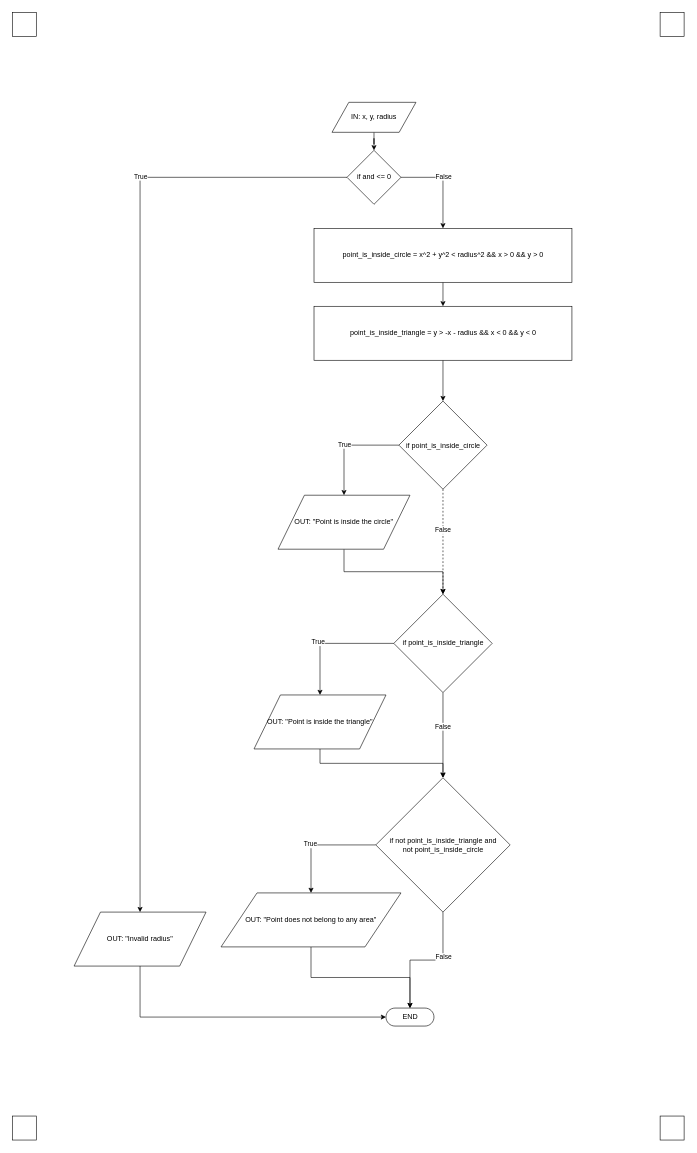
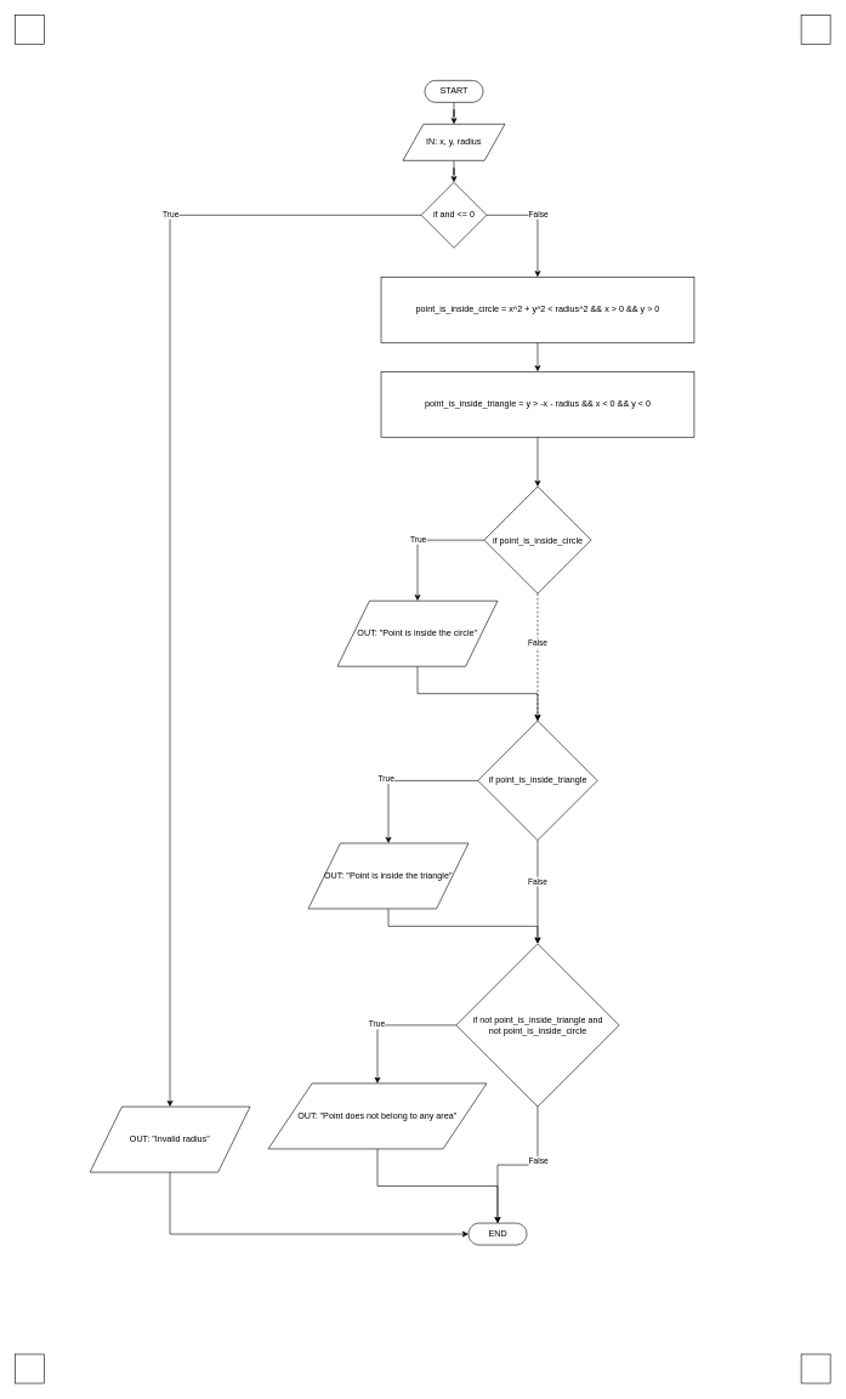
  <mxCell id="0" />
  <mxCell id="1" parent="0" />
+ <mxCell id="2" style="edgeStyle=orthogonalEdgeStyle;rounded=0;orthogonalLoop=1;jettySize=auto;html=1;exitX=0.5;exitY=0.5;exitDx=0;exitDy=15;exitPerimeter=0;" parent="1" source="3" target="7" edge="1"><mxGeometry relative="1" as="geometry" /></mxCell>
+ <mxCell id="3" value="START" style="html=1;dashed=0;whitespace=wrap;shape=mxgraph.dfd.start" parent="1" vertex="1"><mxGeometry x="583" y="110" width="80" height="30" as="geometry" /></mxCell>
  <mxCell id="4" style="edgeStyle=orthogonalEdgeStyle;rounded=0;orthogonalLoop=1;jettySize=auto;html=1;exitX=0.5;exitY=1;exitDx=0;exitDy=0;" edge="1" parent="1" source="5" target="15"><mxGeometry relative="1" as="geometry" /></mxCell>
  <mxCell id="5" value="point_is_inside_circle = x^2 + y^2 &amp;lt; radius^2 &amp;amp;&amp;amp; x &amp;gt; 0 &amp;amp;&amp;amp; y &amp;gt; 0" style="html=1;dashed=0;whitespace=wrap;" parent="1" vertex="1"><mxGeometry x="523" y="380" width="430" height="90" as="geometry" /></mxCell>
  <mxCell id="6" style="edgeStyle=orthogonalEdgeStyle;rounded=0;orthogonalLoop=1;jettySize=auto;html=1;" edge="1" parent="1" source="7" target="12"><mxGeometry relative="1" as="geometry" /></mxCell>
  <mxCell id="7" value="IN: x, y, radius" style="shape=parallelogram;perimeter=parallelogramPerimeter;whiteSpace=wrap;html=1;dashed=0;" parent="1" vertex="1"><mxGeometry x="553" y="170" width="140" height="50" as="geometry" /></mxCell>
  <mxCell id="8" style="edgeStyle=orthogonalEdgeStyle;rounded=0;orthogonalLoop=1;jettySize=auto;html=1;exitX=1;exitY=0.5;exitDx=0;exitDy=0;" edge="1" parent="1" source="12" target="5"><mxGeometry relative="1" as="geometry" /></mxCell>
  <mxCell id="9" value="False" style="edgeLabel;html=1;align=center;verticalAlign=middle;resizable=0;points=[];" vertex="1" connectable="0" parent="8"><mxGeometry x="-0.191" y="3" relative="1" as="geometry"><mxPoint x="7" y="1" as="offset" /></mxGeometry></mxCell>
  <mxCell id="10" style="edgeStyle=orthogonalEdgeStyle;rounded=0;orthogonalLoop=1;jettySize=auto;html=1;exitX=0;exitY=0.5;exitDx=0;exitDy=0;" edge="1" parent="1" source="12" target="17"><mxGeometry relative="1" as="geometry" /></mxCell>
  <mxCell id="11" value="True" style="edgeLabel;html=1;align=center;verticalAlign=middle;resizable=0;points=[];" vertex="1" connectable="0" parent="10"><mxGeometry x="-0.561" relative="1" as="geometry"><mxPoint y="-2" as="offset" /></mxGeometry></mxCell>
  <mxCell id="12" value="if and &amp;lt;= 0" style="shape=rhombus;html=1;dashed=0;whitespace=wrap;perimeter=rhombusPerimeter;" vertex="1" parent="1"><mxGeometry x="578" y="250" width="90" height="90" as="geometry" /></mxCell>
  <mxCell id="13" value="END" style="html=1;dashed=0;whitespace=wrap;shape=mxgraph.dfd.start" vertex="1" parent="1"><mxGeometry x="643" y="1680" width="80" height="30" as="geometry" /></mxCell>
  <mxCell id="14" style="edgeStyle=orthogonalEdgeStyle;rounded=0;orthogonalLoop=1;jettySize=auto;html=1;exitX=0.5;exitY=1;exitDx=0;exitDy=0;" edge="1" parent="1" source="15" target="23"><mxGeometry relative="1" as="geometry" /></mxCell>
  <mxCell id="15" value="point_is_inside_triangle = y &amp;gt; -x - radius &amp;amp;&amp;amp; x &amp;lt; 0 &amp;amp;&amp;amp; y &amp;lt; 0" style="html=1;dashed=0;whitespace=wrap;" vertex="1" parent="1"><mxGeometry x="523" y="510" width="430" height="90" as="geometry" /></mxCell>
  <mxCell id="16" style="edgeStyle=orthogonalEdgeStyle;rounded=0;orthogonalLoop=1;jettySize=auto;html=1;exitX=0.5;exitY=1;exitDx=0;exitDy=0;entryX=0;entryY=0.5;entryDx=0;entryDy=0;entryPerimeter=0;" edge="1" parent="1" source="17" target="13"><mxGeometry relative="1" as="geometry" /></mxCell>
  <mxCell id="17" value="OUT: &quot;Invalid radius&quot;" style="shape=parallelogram;perimeter=parallelogramPerimeter;whiteSpace=wrap;html=1;dashed=0;" vertex="1" parent="1"><mxGeometry x="123" y="1520" width="220" height="90" as="geometry" /></mxCell>
  <mxCell id="18" value="" style="whiteSpace=wrap;html=1;aspect=fixed;" vertex="1" parent="1"><mxGeometry x="20" y="1860" width="40" height="40" as="geometry" /></mxCell>
  <mxCell id="19" style="edgeStyle=orthogonalEdgeStyle;rounded=0;orthogonalLoop=1;jettySize=auto;html=1;exitX=0;exitY=0.5;exitDx=0;exitDy=0;" edge="1" parent="1" source="23" target="25"><mxGeometry relative="1" as="geometry" /></mxCell>
  <mxCell id="20" value="True" style="edgeLabel;html=1;align=center;verticalAlign=middle;resizable=0;points=[];" vertex="1" connectable="0" parent="19"><mxGeometry x="0.241" relative="1" as="geometry"><mxPoint y="-19" as="offset" /></mxGeometry></mxCell>
  <mxCell id="21" style="edgeStyle=orthogonalEdgeStyle;rounded=0;orthogonalLoop=1;jettySize=auto;html=1;exitX=0.5;exitY=1;exitDx=0;exitDy=0;entryX=0.5;entryY=0;entryDx=0;entryDy=0;dashed=1;" edge="1" parent="1" source="23" target="30"><mxGeometry relative="1" as="geometry" /></mxCell>
  <mxCell id="22" value="False" style="edgeLabel;html=1;align=center;verticalAlign=middle;resizable=0;points=[];" vertex="1" connectable="0" parent="21"><mxGeometry x="-0.232" y="3" relative="1" as="geometry"><mxPoint x="-4" as="offset" /></mxGeometry></mxCell>
  <mxCell id="23" value="if point_is_inside_circle" style="shape=rhombus;html=1;dashed=0;whitespace=wrap;perimeter=rhombusPerimeter;" vertex="1" parent="1"><mxGeometry x="664.5" y="668" width="147" height="147" as="geometry" /></mxCell>
  <mxCell id="24" style="edgeStyle=orthogonalEdgeStyle;rounded=0;orthogonalLoop=1;jettySize=auto;html=1;exitX=0.5;exitY=1;exitDx=0;exitDy=0;entryX=0.5;entryY=0;entryDx=0;entryDy=0;" edge="1" parent="1" source="25" target="30"><mxGeometry relative="1" as="geometry" /></mxCell>
  <mxCell id="25" value="OUT: &quot;Point is inside the circle&quot;" style="shape=parallelogram;perimeter=parallelogramPerimeter;whiteSpace=wrap;html=1;dashed=0;" vertex="1" parent="1"><mxGeometry x="463" y="825" width="220" height="90" as="geometry" /></mxCell>
  <mxCell id="26" style="edgeStyle=orthogonalEdgeStyle;rounded=0;orthogonalLoop=1;jettySize=auto;html=1;exitX=0;exitY=0.5;exitDx=0;exitDy=0;" edge="1" parent="1" source="30" target="32"><mxGeometry relative="1" as="geometry" /></mxCell>
  <mxCell id="27" value="True" style="edgeLabel;html=1;align=center;verticalAlign=middle;resizable=0;points=[];" vertex="1" connectable="0" parent="26"><mxGeometry x="0.209" y="-3" relative="1" as="geometry"><mxPoint x="-1" y="-6" as="offset" /></mxGeometry></mxCell>
  <mxCell id="28" style="edgeStyle=orthogonalEdgeStyle;rounded=0;orthogonalLoop=1;jettySize=auto;html=1;exitX=0.5;exitY=1;exitDx=0;exitDy=0;entryX=0.5;entryY=0;entryDx=0;entryDy=0;" edge="1" parent="1" source="30" target="37"><mxGeometry relative="1" as="geometry" /></mxCell>
  <mxCell id="29" value="False" style="edgeLabel;html=1;align=center;verticalAlign=middle;resizable=0;points=[];" vertex="1" connectable="0" parent="28"><mxGeometry x="-0.218" y="3" relative="1" as="geometry"><mxPoint x="-4" as="offset" /></mxGeometry></mxCell>
  <mxCell id="30" value="if point_is_inside_triangle" style="shape=rhombus;html=1;dashed=0;whitespace=wrap;perimeter=rhombusPerimeter;" vertex="1" parent="1"><mxGeometry x="656" y="990" width="164" height="164" as="geometry" /></mxCell>
  <mxCell id="31" style="edgeStyle=orthogonalEdgeStyle;rounded=0;orthogonalLoop=1;jettySize=auto;html=1;exitX=0.5;exitY=1;exitDx=0;exitDy=0;" edge="1" parent="1" source="32" target="37"><mxGeometry relative="1" as="geometry" /></mxCell>
  <mxCell id="32" value="OUT: &quot;Point is inside the triangle&quot;" style="shape=parallelogram;perimeter=parallelogramPerimeter;whiteSpace=wrap;html=1;dashed=0;" vertex="1" parent="1"><mxGeometry x="423" y="1158" width="220" height="90" as="geometry" /></mxCell>
  <mxCell id="33" style="edgeStyle=orthogonalEdgeStyle;rounded=0;orthogonalLoop=1;jettySize=auto;html=1;exitX=0;exitY=0.5;exitDx=0;exitDy=0;" edge="1" parent="1" source="37" target="39"><mxGeometry relative="1" as="geometry" /></mxCell>
  <mxCell id="34" value="True" style="edgeLabel;html=1;align=center;verticalAlign=middle;resizable=0;points=[];" vertex="1" connectable="0" parent="33"><mxGeometry x="0.208" y="-2" relative="1" as="geometry"><mxPoint y="-8" as="offset" /></mxGeometry></mxCell>
  <mxCell id="35" style="edgeStyle=orthogonalEdgeStyle;rounded=0;orthogonalLoop=1;jettySize=auto;html=1;exitX=0.5;exitY=1;exitDx=0;exitDy=0;" edge="1" parent="1" source="37" target="13"><mxGeometry relative="1" as="geometry" /></mxCell>
  <mxCell id="36" value="False" style="edgeLabel;html=1;align=center;verticalAlign=middle;resizable=0;points=[];" vertex="1" connectable="0" parent="35"><mxGeometry x="-0.247" y="-2" relative="1" as="geometry"><mxPoint x="1" y="-4" as="offset" /></mxGeometry></mxCell>
  <mxCell id="37" value="if not point_is_inside_triangle and &lt;br&gt;not point_is_inside_circle" style="shape=rhombus;html=1;dashed=0;whitespace=wrap;perimeter=rhombusPerimeter;" vertex="1" parent="1"><mxGeometry x="626" y="1296" width="224" height="224" as="geometry" /></mxCell>
  <mxCell id="38" style="edgeStyle=orthogonalEdgeStyle;rounded=0;orthogonalLoop=1;jettySize=auto;html=1;exitX=0.5;exitY=1;exitDx=0;exitDy=0;" edge="1" parent="1" source="39" target="13"><mxGeometry relative="1" as="geometry" /></mxCell>
  <mxCell id="39" value="OUT: &quot;Point does not belong to any area&quot;" style="shape=parallelogram;perimeter=parallelogramPerimeter;whiteSpace=wrap;html=1;dashed=0;" vertex="1" parent="1"><mxGeometry x="368" y="1488" width="300" height="90" as="geometry" /></mxCell>
  <mxCell id="40" value="" style="whiteSpace=wrap;html=1;aspect=fixed;" vertex="1" parent="1"><mxGeometry x="1100" y="1860" width="40" height="40" as="geometry" /></mxCell>
  <mxCell id="41" value="" style="whiteSpace=wrap;html=1;aspect=fixed;" vertex="1" parent="1"><mxGeometry x="20" y="20" width="40" height="40" as="geometry" /></mxCell>
  <mxCell id="42" value="" style="whiteSpace=wrap;html=1;aspect=fixed;" vertex="1" parent="1"><mxGeometry x="1100" y="20" width="40" height="40" as="geometry" /></mxCell>
